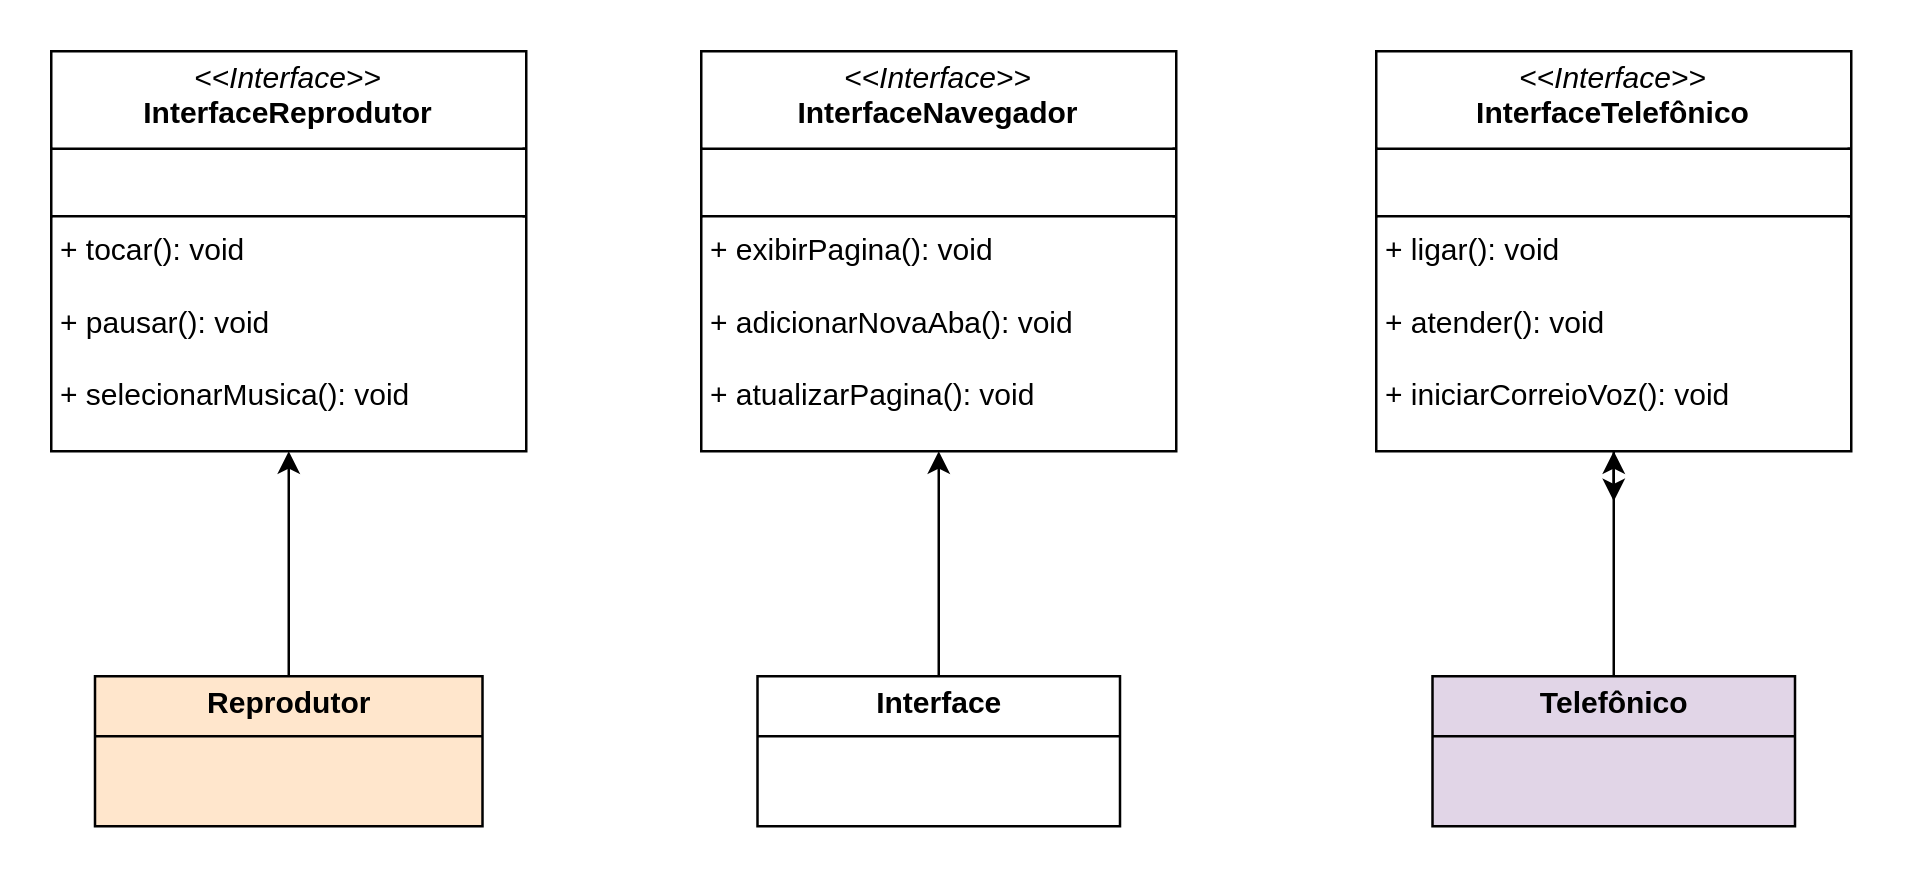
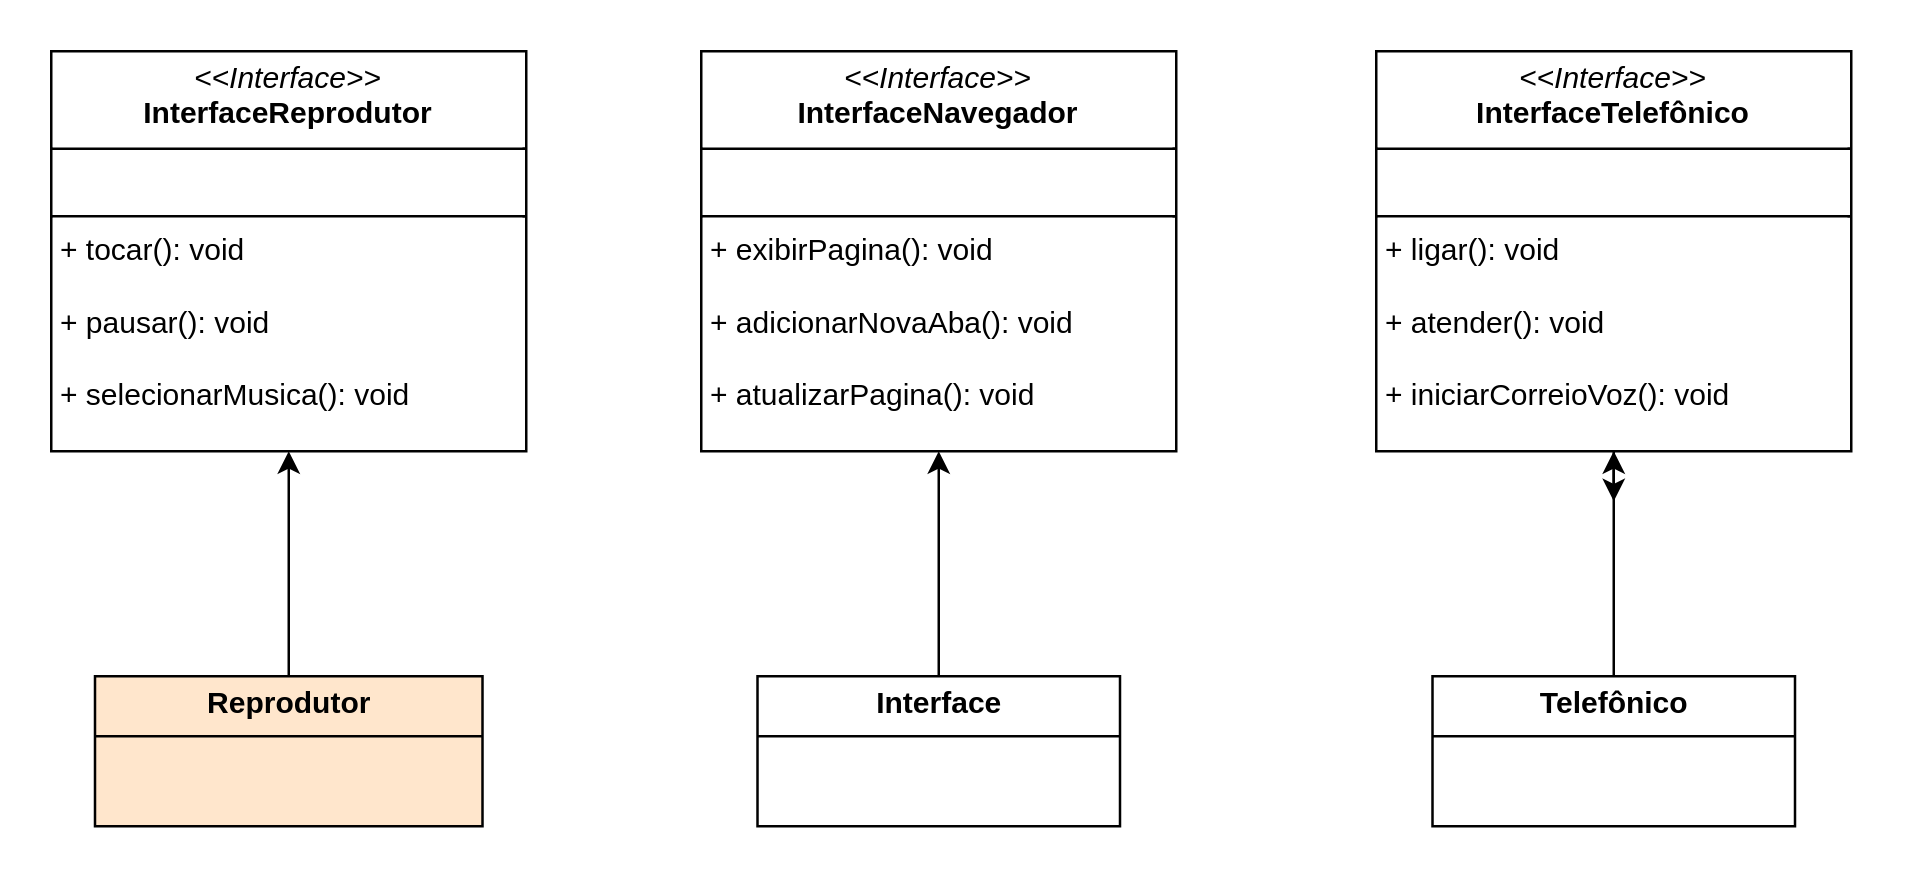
  <mxCell id="0" />
  <mxCell id="1" parent="0" />
  <mxCell id="2" value="&lt;p style=&quot;margin:0px;margin-top:4px;text-align:center;&quot;&gt;&lt;i&gt;&amp;lt;&amp;lt;Interface&amp;gt;&amp;gt;&lt;/i&gt;&lt;br&gt;&lt;b&gt;InterfaceReprodutor&lt;/b&gt;&lt;/p&gt;&lt;hr size=&quot;1&quot; style=&quot;border-style:solid;&quot;&gt;&lt;p style=&quot;margin:0px;margin-left:4px;&quot;&gt;&lt;br&gt;&lt;/p&gt;&lt;hr size=&quot;1&quot; style=&quot;border-style:solid;&quot;&gt;&lt;p style=&quot;margin:0px;margin-left:4px;&quot;&gt;+ tocar(): void&lt;/p&gt;&lt;p style=&quot;margin:0px;margin-left:4px;&quot;&gt;&lt;br&gt;+ pausar(): void&lt;/p&gt;&lt;p style=&quot;margin:0px;margin-left:4px;&quot;&gt;&lt;br&gt;&lt;/p&gt;&lt;p style=&quot;margin:0px;margin-left:4px;&quot;&gt;+ selecionarMusica(): void&lt;/p&gt;" style="verticalAlign=top;align=left;overflow=fill;html=1;whiteSpace=wrap;" vertex="1" parent="1"><mxGeometry x="20" y="20" width="190" height="160" as="geometry" /></mxCell>
  <mxCell id="3" value="&lt;p style=&quot;margin:0px;margin-top:4px;text-align:center;&quot;&gt;&lt;i&gt;&amp;lt;&amp;lt;Interface&amp;gt;&amp;gt;&lt;/i&gt;&lt;br&gt;&lt;b&gt;InterfaceNavegador&lt;/b&gt;&lt;/p&gt;&lt;hr size=&quot;1&quot; style=&quot;border-style:solid;&quot;&gt;&lt;p style=&quot;margin:0px;margin-left:4px;&quot;&gt;&lt;br&gt;&lt;/p&gt;&lt;hr size=&quot;1&quot; style=&quot;border-style:solid;&quot;&gt;&lt;p style=&quot;margin:0px;margin-left:4px;&quot;&gt;+ exibirPagina(): void&lt;/p&gt;&lt;p style=&quot;margin:0px;margin-left:4px;&quot;&gt;&lt;br&gt;+ adicionarNovaAba(): void&lt;/p&gt;&lt;p style=&quot;margin:0px;margin-left:4px;&quot;&gt;&lt;br&gt;&lt;/p&gt;&lt;p style=&quot;margin:0px;margin-left:4px;&quot;&gt;+ atualizarPagina(): void&lt;/p&gt;" style="verticalAlign=top;align=left;overflow=fill;html=1;whiteSpace=wrap;" vertex="1" parent="1"><mxGeometry x="280" y="20" width="190" height="160" as="geometry" /></mxCell>
  <mxCell id="4" style="edgeStyle=orthogonalEdgeStyle;rounded=0;orthogonalLoop=1;jettySize=auto;html=1;exitX=0.5;exitY=1;exitDx=0;exitDy=0;" edge="1" parent="1" source="5"><mxGeometry relative="1" as="geometry"><mxPoint x="645" y="200" as="targetPoint" /></mxGeometry></mxCell>
  <mxCell id="5" value="&lt;p style=&quot;margin:0px;margin-top:4px;text-align:center;&quot;&gt;&lt;i&gt;&amp;lt;&amp;lt;Interface&amp;gt;&amp;gt;&lt;/i&gt;&lt;br&gt;&lt;b&gt;InterfaceTelefônico&lt;/b&gt;&lt;/p&gt;&lt;hr size=&quot;1&quot; style=&quot;border-style:solid;&quot;&gt;&lt;p style=&quot;margin:0px;margin-left:4px;&quot;&gt;&lt;br&gt;&lt;/p&gt;&lt;hr size=&quot;1&quot; style=&quot;border-style:solid;&quot;&gt;&lt;p style=&quot;margin:0px;margin-left:4px;&quot;&gt;+ ligar(): void&lt;/p&gt;&lt;p style=&quot;margin:0px;margin-left:4px;&quot;&gt;&lt;br&gt;+ atender(): void&lt;/p&gt;&lt;p style=&quot;margin:0px;margin-left:4px;&quot;&gt;&lt;br&gt;&lt;/p&gt;&lt;p style=&quot;margin:0px;margin-left:4px;&quot;&gt;+ iniciarCorreioVoz(): void&lt;/p&gt;" style="verticalAlign=top;align=left;overflow=fill;html=1;whiteSpace=wrap;" vertex="1" parent="1"><mxGeometry x="550" y="20" width="190" height="160" as="geometry" /></mxCell>
  <mxCell id="6" style="edgeStyle=orthogonalEdgeStyle;rounded=0;orthogonalLoop=1;jettySize=auto;html=1;exitX=0.5;exitY=0;exitDx=0;exitDy=0;" edge="1" parent="1" source="7" target="3"><mxGeometry relative="1" as="geometry" /></mxCell>
  <mxCell id="7" value="&lt;p style=&quot;margin:0px;margin-top:4px;text-align:center;&quot;&gt;&lt;b&gt;Interface&lt;/b&gt;&lt;/p&gt;" style="verticalAlign=top;align=left;overflow=fill;html=1;whiteSpace=wrap;" vertex="1" parent="1"><mxGeometry x="302.5" y="270" width="145" height="60" as="geometry" /></mxCell>
  <mxCell id="8" style="edgeStyle=orthogonalEdgeStyle;rounded=0;orthogonalLoop=1;jettySize=auto;html=1;exitX=0.5;exitY=0;exitDx=0;exitDy=0;entryX=0.5;entryY=1;entryDx=0;entryDy=0;" edge="1" parent="1" source="9" target="5"><mxGeometry relative="1" as="geometry" /></mxCell>
- <mxCell id="9" value="&lt;p style=&quot;margin:0px;margin-top:4px;text-align:center;&quot;&gt;&lt;b&gt;Telefônico&lt;/b&gt;&lt;/p&gt;" style="verticalAlign=top;align=left;overflow=fill;html=1;whiteSpace=wrap;fillColor=#e1d5e7;" vertex="1" parent="1"><mxGeometry x="572.5" y="270" width="145" height="60" as="geometry" /></mxCell>
+ <mxCell id="9" value="&lt;p style=&quot;margin:0px;margin-top:4px;text-align:center;&quot;&gt;&lt;b&gt;Telefônico&lt;/b&gt;&lt;/p&gt;" style="verticalAlign=top;align=left;overflow=fill;html=1;whiteSpace=wrap;" vertex="1" parent="1"><mxGeometry x="572.5" y="270" width="145" height="60" as="geometry" /></mxCell>
  <mxCell id="10" style="edgeStyle=orthogonalEdgeStyle;rounded=0;orthogonalLoop=1;jettySize=auto;html=1;exitX=0.5;exitY=0;exitDx=0;exitDy=0;entryX=0.5;entryY=1;entryDx=0;entryDy=0;" edge="1" parent="1" source="11" target="2"><mxGeometry relative="1" as="geometry" /></mxCell>
  <mxCell id="11" value="&lt;p style=&quot;margin:0px;margin-top:4px;text-align:center;&quot;&gt;&lt;b&gt;Reprodutor&lt;/b&gt;&lt;/p&gt;" style="verticalAlign=top;align=left;overflow=fill;html=1;whiteSpace=wrap;fillColor=#ffe6cc;" vertex="1" parent="1"><mxGeometry x="37.5" y="270" width="155" height="60" as="geometry" /></mxCell>
  <mxCell id="12" value="" style="line;strokeWidth=1;fillColor=none;align=left;verticalAlign=middle;spacingTop=-1;spacingLeft=3;spacingRight=3;rotatable=0;labelPosition=right;points=[];portConstraint=eastwest;strokeColor=inherit;" vertex="1" parent="1"><mxGeometry x="302.5" y="290" width="145" height="8" as="geometry" /></mxCell>
  <mxCell id="13" value="" style="line;strokeWidth=1;fillColor=none;align=left;verticalAlign=middle;spacingTop=-1;spacingLeft=3;spacingRight=3;rotatable=0;labelPosition=right;points=[];portConstraint=eastwest;strokeColor=inherit;" vertex="1" parent="1"><mxGeometry x="37.5" y="290" width="155" height="8" as="geometry" /></mxCell>
  <mxCell id="14" value="" style="line;strokeWidth=1;fillColor=none;align=left;verticalAlign=middle;spacingTop=-1;spacingLeft=3;spacingRight=3;rotatable=0;labelPosition=right;points=[];portConstraint=eastwest;strokeColor=inherit;" vertex="1" parent="1"><mxGeometry x="572.5" y="290" width="145" height="8" as="geometry" /></mxCell>
